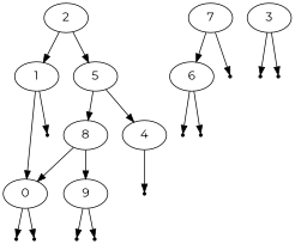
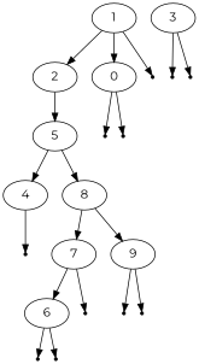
  digraph {
    fontname=Montserrat
    node [fontname=Montserrat shape=point]
    edge [fontname=Montserrat]
    2 [shape=""]
    1 [shape=""]
    5 [shape=""]
    0 [shape=""]
    null27
    4 [shape=""]
    8 [shape=""]
    null25
    null26
    null30
    7 [shape=""]
    9 [shape=""]
    3 [shape=""]
    null28
    null29
    6 [shape=""]
    null33
    null34
    null35
    null31
    null32
-   2 -> 1
+   1 -> 2
    2 -> 5
    1 -> 0
    1 -> null27
    5 -> 4
    5 -> 8
    0 -> null25
    0 -> null26
    4 -> null30
-   8 -> 0
+   8 -> 7
    8 -> 9
    7 -> 6
    7 -> null33
    9 -> null34
    9 -> null35
    3 -> null28
    3 -> null29
    6 -> null31
    6 -> null32
  }
